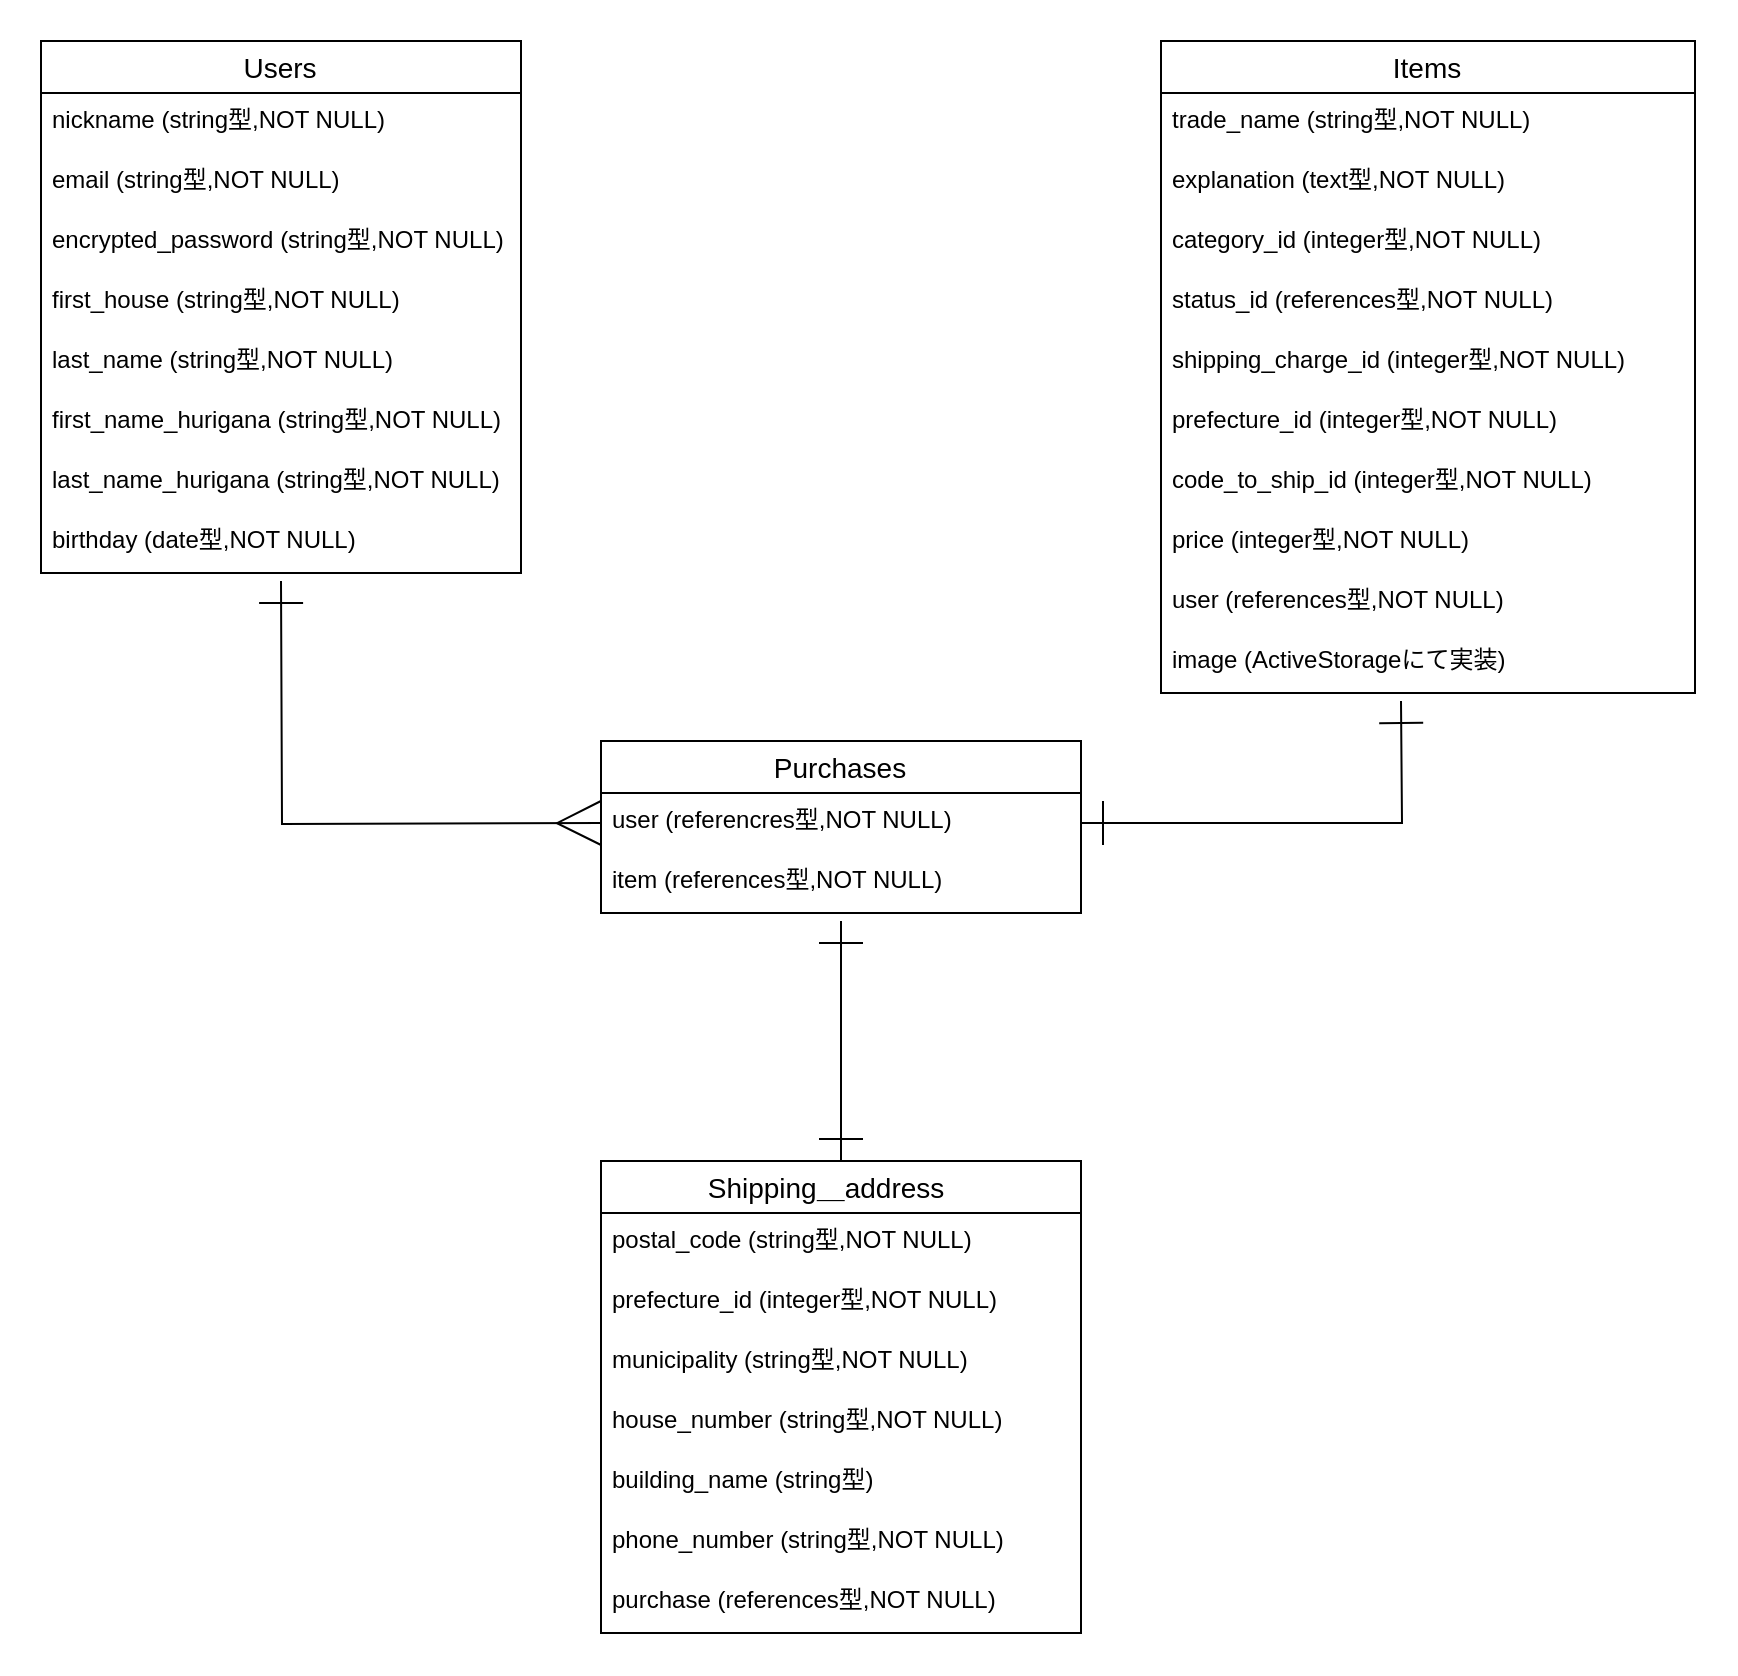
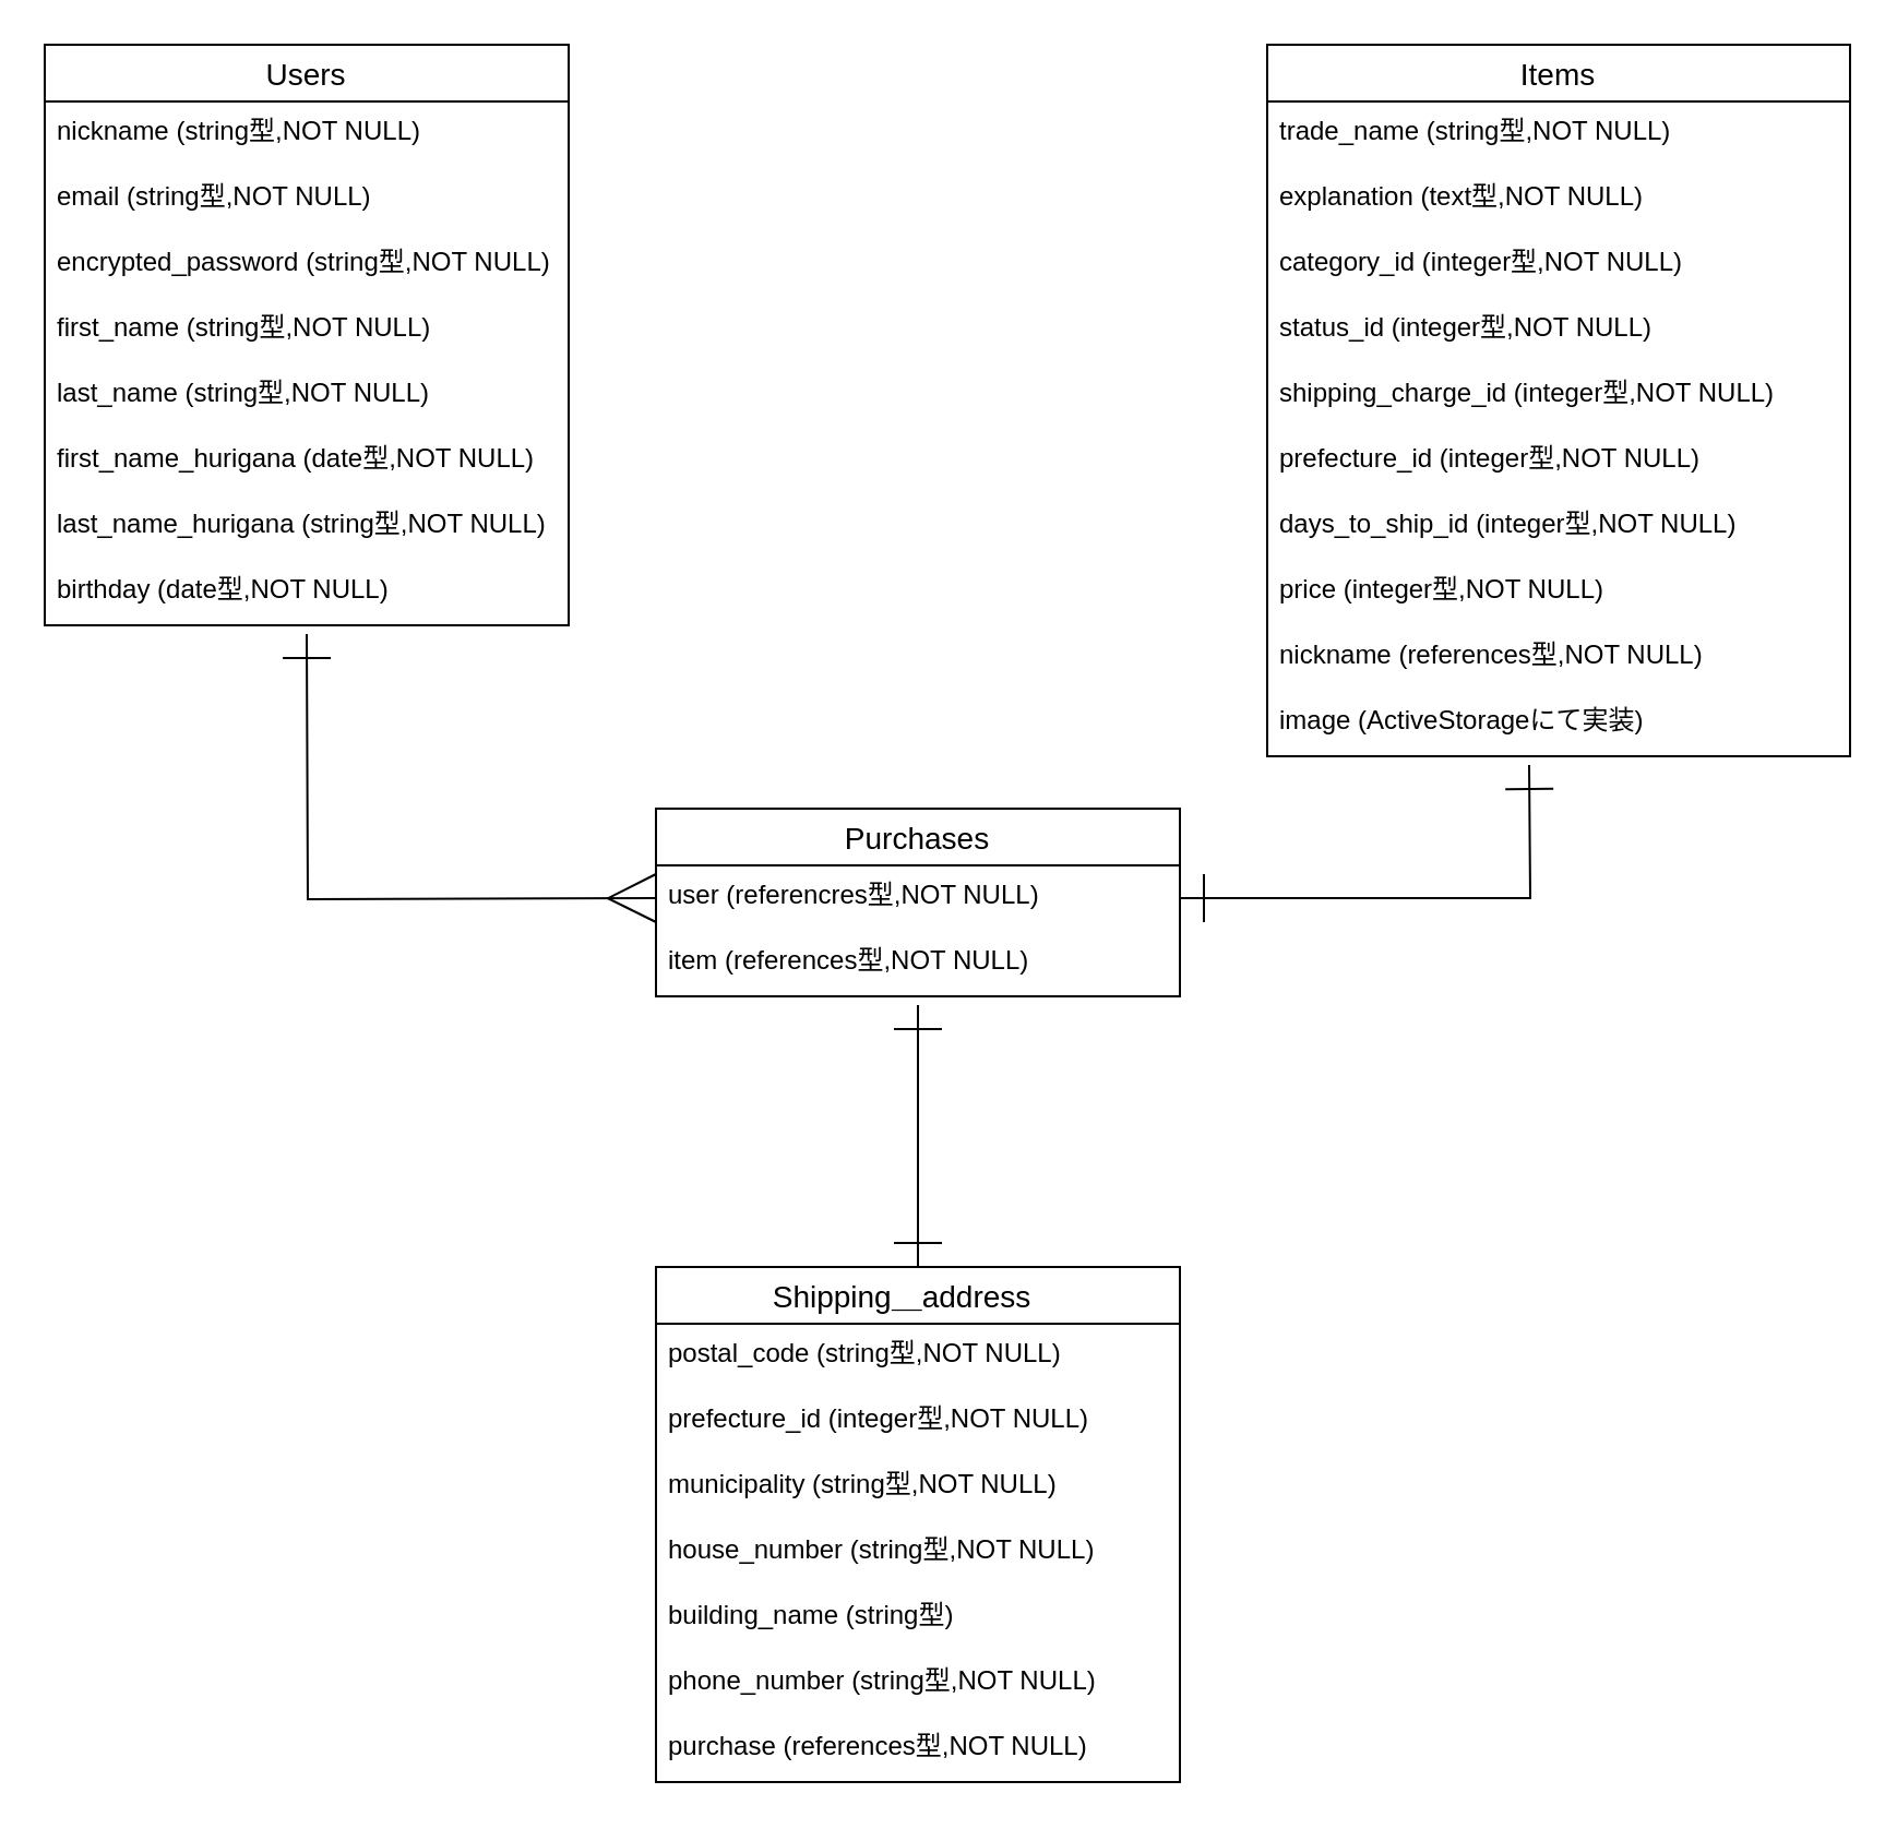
  <mxCell id="0" />
  <mxCell id="1" parent="0" />
  <mxCell id="2" value="Users" style="swimlane;fontStyle=0;childLayout=stackLayout;horizontal=1;startSize=26;horizontalStack=0;resizeParent=1;resizeParentMax=0;resizeLast=0;collapsible=1;marginBottom=0;align=center;fontSize=14;" parent="1" vertex="1"><mxGeometry y="20" width="240" height="266" as="geometry" x="20" /></mxCell>
  <mxCell id="3" value="nickname (string型,NOT NULL)" style="text;strokeColor=none;fillColor=none;spacingLeft=4;spacingRight=4;overflow=hidden;rotatable=0;points=[[0,0.5],[1,0.5]];portConstraint=eastwest;fontSize=12;" parent="2" vertex="1"><mxGeometry y="26" width="240" height="30" as="geometry" /></mxCell>
  <mxCell id="4" value="email (string型,NOT NULL)" style="text;strokeColor=none;fillColor=none;spacingLeft=4;spacingRight=4;overflow=hidden;rotatable=0;points=[[0,0.5],[1,0.5]];portConstraint=eastwest;fontSize=12;" parent="2" vertex="1"><mxGeometry y="56" width="240" height="30" as="geometry" /></mxCell>
  <mxCell id="5" value="encrypted_password (string型,NOT NULL)" style="text;strokeColor=none;fillColor=none;spacingLeft=4;spacingRight=4;overflow=hidden;rotatable=0;points=[[0,0.5],[1,0.5]];portConstraint=eastwest;fontSize=12;" parent="2" vertex="1"><mxGeometry y="86" width="240" height="30" as="geometry" /></mxCell>
- <mxCell id="6" value="first_house (string型,NOT NULL)" style="text;strokeColor=none;fillColor=none;spacingLeft=4;spacingRight=4;overflow=hidden;rotatable=0;points=[[0,0.5],[1,0.5]];portConstraint=eastwest;fontSize=12;rounded=0;" parent="2" vertex="1"><mxGeometry y="116" width="240" height="30" as="geometry" /></mxCell>
+ <mxCell id="6" value="first_name (string型,NOT NULL)" style="text;strokeColor=none;fillColor=none;spacingLeft=4;spacingRight=4;overflow=hidden;rotatable=0;points=[[0,0.5],[1,0.5]];portConstraint=eastwest;fontSize=12;rounded=0;" parent="2" vertex="1"><mxGeometry y="116" width="240" height="30" as="geometry" /></mxCell>
  <mxCell id="7" value="last_name (string型,NOT NULL)" style="text;strokeColor=none;fillColor=none;spacingLeft=4;spacingRight=4;overflow=hidden;rotatable=0;points=[[0,0.5],[1,0.5]];portConstraint=eastwest;fontSize=12;rounded=0;" parent="2" vertex="1"><mxGeometry y="146" width="240" height="30" as="geometry" /></mxCell>
- <mxCell id="8" value="first_name_hurigana (string型,NOT NULL)" style="text;strokeColor=none;fillColor=none;spacingLeft=4;spacingRight=4;overflow=hidden;rotatable=0;points=[[0,0.5],[1,0.5]];portConstraint=eastwest;fontSize=12;rounded=0;" parent="2" vertex="1"><mxGeometry y="176" width="240" height="30" as="geometry" /></mxCell>
+ <mxCell id="8" value="first_name_hurigana (date型,NOT NULL)" style="text;strokeColor=none;fillColor=none;spacingLeft=4;spacingRight=4;overflow=hidden;rotatable=0;points=[[0,0.5],[1,0.5]];portConstraint=eastwest;fontSize=12;rounded=0;" parent="2" vertex="1"><mxGeometry y="176" width="240" height="30" as="geometry" /></mxCell>
  <mxCell id="9" value="last_name_hurigana (string型,NOT NULL)" style="text;strokeColor=none;fillColor=none;spacingLeft=4;spacingRight=4;overflow=hidden;rotatable=0;points=[[0,0.5],[1,0.5]];portConstraint=eastwest;fontSize=12;rounded=0;" parent="2" vertex="1"><mxGeometry y="206" width="240" height="30" as="geometry" /></mxCell>
  <mxCell id="10" value="birthday (date型,NOT NULL)" style="text;strokeColor=none;fillColor=none;spacingLeft=4;spacingRight=4;overflow=hidden;rotatable=0;points=[[0,0.5],[1,0.5]];portConstraint=eastwest;fontSize=12;rounded=0;" parent="2" vertex="1"><mxGeometry y="236" width="240" height="30" as="geometry" /></mxCell>
  <mxCell id="11" style="edgeStyle=orthogonalEdgeStyle;rounded=0;orthogonalLoop=1;jettySize=auto;html=1;exitX=0.5;exitY=0;exitDx=0;exitDy=0;startArrow=ERone;startFill=0;endArrow=ERone;endFill=0;startSize=20;endSize=20;targetPerimeterSpacing=0;strokeWidth=1;" parent="1" source="12" edge="1"><mxGeometry relative="1" as="geometry"><mxPoint x="420" y="460" as="targetPoint" /></mxGeometry></mxCell>
  <mxCell id="12" value="Shipping＿address　" style="swimlane;fontStyle=0;childLayout=stackLayout;horizontal=1;startSize=26;horizontalStack=0;resizeParent=1;resizeParentMax=0;resizeLast=0;collapsible=1;marginBottom=0;align=center;fontSize=14;" parent="1" vertex="1"><mxGeometry x="300" y="580" width="240" height="236" as="geometry" /></mxCell>
  <mxCell id="13" value="postal_code (string型,NOT NULL)" style="text;strokeColor=none;fillColor=none;spacingLeft=4;spacingRight=4;overflow=hidden;rotatable=0;points=[[0,0.5],[1,0.5]];portConstraint=eastwest;fontSize=12;" parent="12" vertex="1"><mxGeometry y="26" width="240" height="30" as="geometry" /></mxCell>
  <mxCell id="14" value="prefecture_id (integer型,NOT NULL)" style="text;strokeColor=none;fillColor=none;spacingLeft=4;spacingRight=4;overflow=hidden;rotatable=0;points=[[0,0.5],[1,0.5]];portConstraint=eastwest;fontSize=12;" parent="12" vertex="1"><mxGeometry y="56" width="240" height="30" as="geometry" /></mxCell>
  <mxCell id="15" value="municipality (string型,NOT NULL)" style="text;strokeColor=none;fillColor=none;spacingLeft=4;spacingRight=4;overflow=hidden;rotatable=0;points=[[0,0.5],[1,0.5]];portConstraint=eastwest;fontSize=12;" parent="12" vertex="1"><mxGeometry y="86" width="240" height="30" as="geometry" /></mxCell>
  <mxCell id="16" value="house_number (string型,NOT NULL)" style="text;strokeColor=none;fillColor=none;spacingLeft=4;spacingRight=4;overflow=hidden;rotatable=0;points=[[0,0.5],[1,0.5]];portConstraint=eastwest;fontSize=12;" parent="12" vertex="1"><mxGeometry y="116" width="240" height="30" as="geometry" /></mxCell>
  <mxCell id="17" value="building_name (string型)" style="text;strokeColor=none;fillColor=none;spacingLeft=4;spacingRight=4;overflow=hidden;rotatable=0;points=[[0,0.5],[1,0.5]];portConstraint=eastwest;fontSize=12;" parent="12" vertex="1"><mxGeometry y="146" width="240" height="30" as="geometry" /></mxCell>
  <mxCell id="18" value="phone_number (string型,NOT NULL)" style="text;strokeColor=none;fillColor=none;spacingLeft=4;spacingRight=4;overflow=hidden;rotatable=0;points=[[0,0.5],[1,0.5]];portConstraint=eastwest;fontSize=12;" parent="12" vertex="1"><mxGeometry y="176" width="240" height="30" as="geometry" /></mxCell>
  <mxCell id="19" value="purchase (references型,NOT NULL)" style="text;strokeColor=none;fillColor=none;spacingLeft=4;spacingRight=4;overflow=hidden;rotatable=0;points=[[0,0.5],[1,0.5]];portConstraint=eastwest;fontSize=12;" parent="12" vertex="1"><mxGeometry y="206" width="240" height="30" as="geometry" /></mxCell>
  <mxCell id="20" value="Purchases" style="swimlane;fontStyle=0;childLayout=stackLayout;horizontal=1;startSize=26;horizontalStack=0;resizeParent=1;resizeParentMax=0;resizeLast=0;collapsible=1;marginBottom=0;align=center;fontSize=14;" parent="1" vertex="1"><mxGeometry x="300" y="370" width="240" height="86" as="geometry" /></mxCell>
  <mxCell id="21" value="user (referencres型,NOT NULL)" style="text;strokeColor=none;fillColor=none;spacingLeft=4;spacingRight=4;overflow=hidden;rotatable=0;points=[[0,0.5],[1,0.5]];portConstraint=eastwest;fontSize=12;" parent="20" vertex="1"><mxGeometry y="26" width="240" height="30" as="geometry" /></mxCell>
  <mxCell id="22" value="item (references型,NOT NULL)" style="text;strokeColor=none;fillColor=none;spacingLeft=4;spacingRight=4;overflow=hidden;rotatable=0;points=[[0,0.5],[1,0.5]];portConstraint=eastwest;fontSize=12;" parent="20" vertex="1"><mxGeometry y="56" width="240" height="30" as="geometry" /></mxCell>
  <mxCell id="23" value="Items" style="swimlane;fontStyle=0;childLayout=stackLayout;horizontal=1;startSize=26;horizontalStack=0;resizeParent=1;resizeParentMax=0;resizeLast=0;collapsible=1;marginBottom=0;align=center;fontSize=14;" parent="1" vertex="1"><mxGeometry x="580" y="20" width="267" height="326" as="geometry" /></mxCell>
  <mxCell id="24" value="trade_name (string型,NOT NULL)" style="text;strokeColor=none;fillColor=none;spacingLeft=4;spacingRight=4;overflow=hidden;rotatable=0;points=[[0,0.5],[1,0.5]];portConstraint=eastwest;fontSize=12;" parent="23" vertex="1"><mxGeometry y="26" width="267" height="30" as="geometry" /></mxCell>
  <mxCell id="25" value="explanation (text型,NOT NULL)" style="text;strokeColor=none;fillColor=none;spacingLeft=4;spacingRight=4;overflow=hidden;rotatable=0;points=[[0,0.5],[1,0.5]];portConstraint=eastwest;fontSize=12;" parent="23" vertex="1"><mxGeometry y="56" width="267" height="30" as="geometry" /></mxCell>
  <mxCell id="26" value="category_id (integer型,NOT NULL)" style="text;strokeColor=none;fillColor=none;spacingLeft=4;spacingRight=4;overflow=hidden;rotatable=0;points=[[0,0.5],[1,0.5]];portConstraint=eastwest;fontSize=12;" parent="23" vertex="1"><mxGeometry y="86" width="267" height="30" as="geometry" /></mxCell>
- <mxCell id="27" value="status_id (references型,NOT NULL)" style="text;strokeColor=none;fillColor=none;spacingLeft=4;spacingRight=4;overflow=hidden;rotatable=0;points=[[0,0.5],[1,0.5]];portConstraint=eastwest;fontSize=12;" parent="23" vertex="1"><mxGeometry y="116" width="267" height="30" as="geometry" /></mxCell>
+ <mxCell id="27" value="status_id (integer型,NOT NULL)" style="text;strokeColor=none;fillColor=none;spacingLeft=4;spacingRight=4;overflow=hidden;rotatable=0;points=[[0,0.5],[1,0.5]];portConstraint=eastwest;fontSize=12;" parent="23" vertex="1"><mxGeometry y="116" width="267" height="30" as="geometry" /></mxCell>
  <mxCell id="28" value="shipping_charge_id (integer型,NOT NULL)" style="text;strokeColor=none;fillColor=none;spacingLeft=4;spacingRight=4;overflow=hidden;rotatable=0;points=[[0,0.5],[1,0.5]];portConstraint=eastwest;fontSize=12;" parent="23" vertex="1"><mxGeometry y="146" width="267" height="30" as="geometry" /></mxCell>
  <mxCell id="29" value="prefecture_id (integer型,NOT NULL)" style="text;strokeColor=none;fillColor=none;spacingLeft=4;spacingRight=4;overflow=hidden;rotatable=0;points=[[0,0.5],[1,0.5]];portConstraint=eastwest;fontSize=12;" parent="23" vertex="1"><mxGeometry y="176" width="267" height="30" as="geometry" /></mxCell>
- <mxCell id="30" value="code_to_ship_id (integer型,NOT NULL)" style="text;strokeColor=none;fillColor=none;spacingLeft=4;spacingRight=4;overflow=hidden;rotatable=0;points=[[0,0.5],[1,0.5]];portConstraint=eastwest;fontSize=12;" parent="23" vertex="1"><mxGeometry y="206" width="267" height="30" as="geometry" /></mxCell>
+ <mxCell id="30" value="days_to_ship_id (integer型,NOT NULL)" style="text;strokeColor=none;fillColor=none;spacingLeft=4;spacingRight=4;overflow=hidden;rotatable=0;points=[[0,0.5],[1,0.5]];portConstraint=eastwest;fontSize=12;" parent="23" vertex="1"><mxGeometry y="206" width="267" height="30" as="geometry" /></mxCell>
  <mxCell id="31" value="price (integer型,NOT NULL)" style="text;strokeColor=none;fillColor=none;spacingLeft=4;spacingRight=4;overflow=hidden;rotatable=0;points=[[0,0.5],[1,0.5]];portConstraint=eastwest;fontSize=12;" parent="23" vertex="1"><mxGeometry y="236" width="267" height="30" as="geometry" /></mxCell>
- <mxCell id="32" value="user (references型,NOT NULL)" style="text;strokeColor=none;fillColor=none;spacingLeft=4;spacingRight=4;overflow=hidden;rotatable=0;points=[[0,0.5],[1,0.5]];portConstraint=eastwest;fontSize=12;" parent="23" vertex="1"><mxGeometry y="266" width="267" height="30" as="geometry" /></mxCell>
+ <mxCell id="32" value="nickname (references型,NOT NULL)" style="text;strokeColor=none;fillColor=none;spacingLeft=4;spacingRight=4;overflow=hidden;rotatable=0;points=[[0,0.5],[1,0.5]];portConstraint=eastwest;fontSize=12;" parent="23" vertex="1"><mxGeometry y="266" width="267" height="30" as="geometry" /></mxCell>
  <mxCell id="33" value="image (ActiveStorageにて実装)" style="text;strokeColor=none;fillColor=none;spacingLeft=4;spacingRight=4;overflow=hidden;rotatable=0;points=[[0,0.5],[1,0.5]];portConstraint=eastwest;fontSize=12;" vertex="1" parent="23"><mxGeometry y="296" width="267" height="30" as="geometry" /></mxCell>
  <mxCell id="34" style="edgeStyle=orthogonalEdgeStyle;rounded=0;orthogonalLoop=1;jettySize=auto;html=1;exitX=0;exitY=0.5;exitDx=0;exitDy=0;startArrow=ERmany;startFill=0;endArrow=ERone;endFill=0;startSize=20;endSize=20;targetPerimeterSpacing=0;strokeWidth=1;" parent="1" edge="1"><mxGeometry relative="1" as="geometry"><mxPoint x="140" y="290" as="targetPoint" /><mxPoint x="300" y="411" as="sourcePoint" /></mxGeometry></mxCell>
  <mxCell id="35" style="edgeStyle=orthogonalEdgeStyle;rounded=0;orthogonalLoop=1;jettySize=auto;html=1;exitX=1;exitY=0.5;exitDx=0;exitDy=0;startArrow=ERone;startFill=0;endArrow=ERone;endFill=0;endSize=20;startSize=20;" edge="1" parent="1" source="21"><mxGeometry relative="1" as="geometry"><mxPoint x="700" y="350" as="targetPoint" /></mxGeometry></mxCell>
